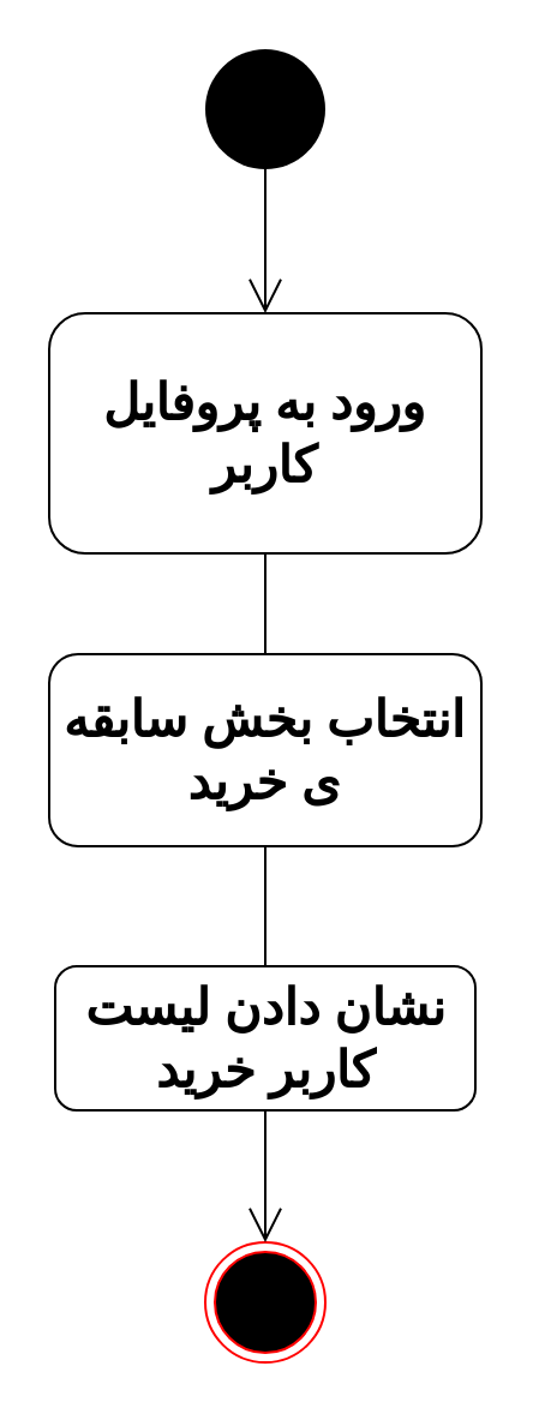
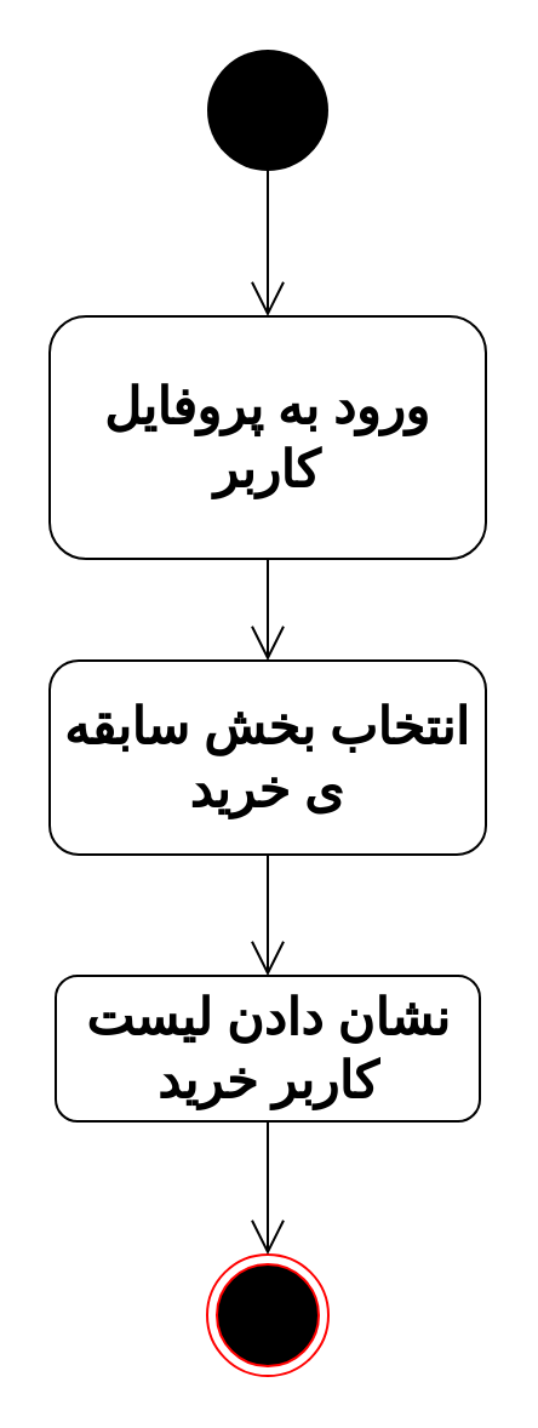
  <mxCell id="0" />
  <mxCell id="1" parent="0" />
  <mxCell id="2" value="" style="ellipse;fillColor=#000000;strokeColor=none;" vertex="1" parent="1"><mxGeometry x="85" y="20" width="50" height="50" as="geometry" /></mxCell>
  <mxCell id="3" value="ورود به پروفایل کاربر" style="shape=rect;html=1;rounded=1;whiteSpace=wrap;align=center;fontSize=21;fontStyle=1" vertex="1" parent="1"><mxGeometry x="20" y="130" width="180" height="100" as="geometry" /></mxCell>
  <mxCell id="4" value="" style="endArrow=open;endFill=1;endSize=12;html=1;fontSize=21;exitX=0.5;exitY=1;exitDx=0;exitDy=0;entryX=0.5;entryY=0;entryDx=0;entryDy=0;" edge="1" parent="1" source="2" target="3"><mxGeometry width="160" relative="1" as="geometry"><mxPoint x="135" y="270" as="sourcePoint" /><mxPoint x="295" y="270" as="targetPoint" /></mxGeometry></mxCell>
  <mxCell id="5" value="انتخاب بخش سابقه ی خرید" style="shape=rect;html=1;rounded=1;whiteSpace=wrap;align=center;fontSize=21;fontStyle=1" vertex="1" parent="1"><mxGeometry x="20" y="272" width="180" height="80" as="geometry" /></mxCell>
- <mxCell id="6" value="" style="endArrow=none;endFill=1;endSize=12;html=1;fontSize=21;exitX=0.5;exitY=1;exitDx=0;exitDy=0;entryX=0.5;entryY=0;entryDx=0;entryDy=0;" edge="1" parent="1" source="3" target="5"><mxGeometry width="160" relative="1" as="geometry"><mxPoint x="109.5" y="220" as="sourcePoint" /><mxPoint x="109.5" y="280" as="targetPoint" /></mxGeometry></mxCell>
+ <mxCell id="6" value="" style="endArrow=open;endFill=1;endSize=12;html=1;fontSize=21;exitX=0.5;exitY=1;exitDx=0;exitDy=0;entryX=0.5;entryY=0;entryDx=0;entryDy=0;" edge="1" parent="1" source="3" target="5"><mxGeometry width="160" relative="1" as="geometry"><mxPoint x="109.5" y="220" as="sourcePoint" /><mxPoint x="109.5" y="280" as="targetPoint" /></mxGeometry></mxCell>
  <mxCell id="7" value="" style="ellipse;html=1;shape=endState;fillColor=#000000;strokeColor=#ff0000;fontSize=21;" vertex="1" parent="1"><mxGeometry x="85" y="517" width="50" height="50" as="geometry" /></mxCell>
- <mxCell id="8" value="" style="endArrow=none;endFill=1;endSize=12;html=1;fontSize=21;exitX=0.5;exitY=1;exitDx=0;exitDy=0;entryX=0.5;entryY=0;entryDx=0;entryDy=0;" edge="1" parent="1" source="5" target="9"><mxGeometry width="160" relative="1" as="geometry"><mxPoint x="102.5" y="402" as="sourcePoint" /><mxPoint x="275" y="432" as="targetPoint" /></mxGeometry></mxCell>
+ <mxCell id="8" value="" style="endArrow=open;endFill=1;endSize=12;html=1;fontSize=21;exitX=0.5;exitY=1;exitDx=0;exitDy=0;entryX=0.5;entryY=0;entryDx=0;entryDy=0;" edge="1" parent="1" source="5" target="9"><mxGeometry width="160" relative="1" as="geometry"><mxPoint x="102.5" y="402" as="sourcePoint" /><mxPoint x="275" y="432" as="targetPoint" /></mxGeometry></mxCell>
  <mxCell id="9" value="نشان دادن لیست کاربر خرید" style="shape=rect;html=1;rounded=1;whiteSpace=wrap;align=center;fontSize=21;fontStyle=1" vertex="1" parent="1"><mxGeometry x="22.5" y="402" width="175" height="60" as="geometry" /></mxCell>
  <mxCell id="10" value="" style="endArrow=open;endFill=1;endSize=12;html=1;fontSize=21;exitX=0.5;exitY=1;exitDx=0;exitDy=0;entryX=0.5;entryY=0;entryDx=0;entryDy=0;" edge="1" parent="1" source="9" target="7"><mxGeometry width="160" relative="1" as="geometry"><mxPoint x="315" y="504" as="sourcePoint" /><mxPoint x="315" y="554" as="targetPoint" /><Array as="points" /></mxGeometry></mxCell>
